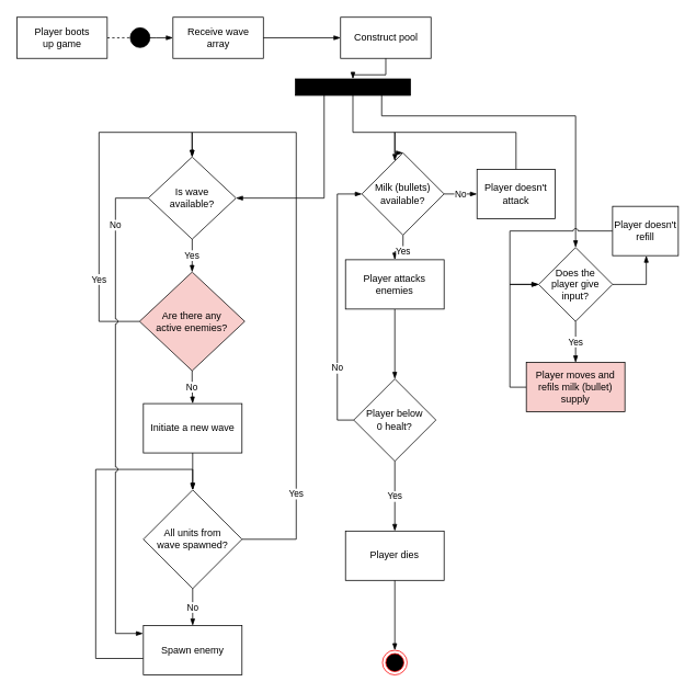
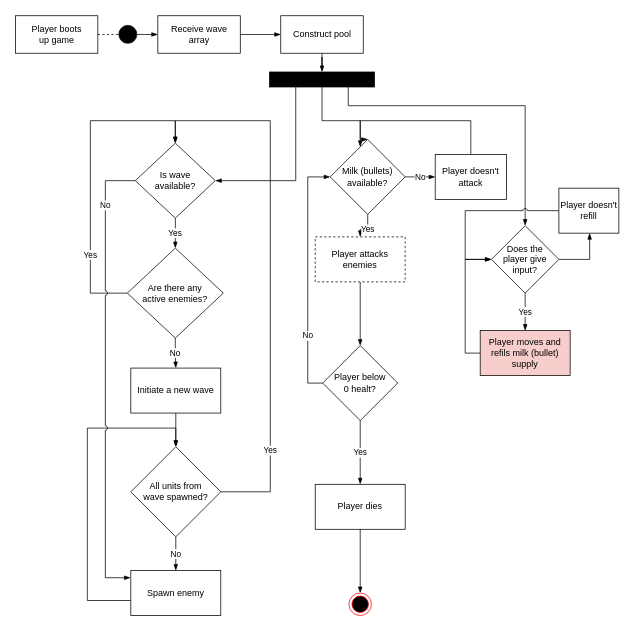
  <mxCell id="0" />
  <mxCell id="1" parent="0" />
  <mxCell id="2" style="edgeStyle=orthogonalEdgeStyle;rounded=0;orthogonalLoop=1;jettySize=auto;html=1;endArrow=oval;endFill=1;dashed=1;strokeWidth=1;endSize=24;exitX=1;exitY=0.5;exitDx=0;exitDy=0;" edge="1" parent="1" source="3"><mxGeometry relative="1" as="geometry"><mxPoint x="170" y="44.83" as="targetPoint" /><mxPoint x="70" y="44.83" as="sourcePoint" /><Array as="points"><mxPoint x="130" y="45.03" /></Array></mxGeometry></mxCell>
  <mxCell id="3" value="Player boots&lt;br&gt;up game" style="html=1;" vertex="1" parent="1"><mxGeometry x="20" y="20" width="110" height="50" as="geometry" /></mxCell>
  <mxCell id="4" value="Is wave&lt;br&gt;available?" style="rhombus;whiteSpace=wrap;html=1;" vertex="1" parent="1"><mxGeometry x="180" y="189.97" width="106.67" height="100" as="geometry" /></mxCell>
  <mxCell id="5" value="Yes" style="edgeStyle=orthogonalEdgeStyle;rounded=0;orthogonalLoop=1;jettySize=auto;html=1;entryX=0.5;entryY=0;entryDx=0;entryDy=0;strokeWidth=1;startArrow=none;startFill=0;endArrow=blockThin;endFill=1;endSize=6;jumpStyle=none;" edge="1" parent="1" source="6" target="4"><mxGeometry x="-0.529" relative="1" as="geometry"><Array as="points"><mxPoint x="120" y="390" /><mxPoint x="120" y="160" /><mxPoint x="233" y="160" /></Array><mxPoint as="offset" /></mxGeometry></mxCell>
- <mxCell id="6" value="Are there any&lt;br&gt;active enemies?" style="rhombus;whiteSpace=wrap;html=1;fillColor=#f8cecc;" vertex="1" parent="1"><mxGeometry x="169.34" y="329.97" width="128" height="120" as="geometry" /></mxCell>
+ <mxCell id="6" value="Are there any&lt;br&gt;active enemies?" style="rhombus;whiteSpace=wrap;html=1;" vertex="1" parent="1"><mxGeometry x="169.34" y="329.97" width="128" height="120" as="geometry" /></mxCell>
  <mxCell id="7" value="Yes" style="edgeStyle=orthogonalEdgeStyle;rounded=0;orthogonalLoop=1;jettySize=auto;html=1;strokeWidth=1;startArrow=none;startFill=0;endArrow=blockThin;endFill=1;endSize=6;" edge="1" parent="1" source="4" target="6"><mxGeometry relative="1" as="geometry" /></mxCell>
  <mxCell id="8" value="Initiate a new wave" style="whiteSpace=wrap;html=1;" vertex="1" parent="1"><mxGeometry x="173.995" y="489.97" width="120" height="60" as="geometry" /></mxCell>
  <mxCell id="9" value="No" style="edgeStyle=orthogonalEdgeStyle;rounded=0;orthogonalLoop=1;jettySize=auto;html=1;strokeWidth=1;startArrow=none;startFill=0;endArrow=blockThin;endFill=1;endSize=6;" edge="1" parent="1" source="6" target="8"><mxGeometry relative="1" as="geometry" /></mxCell>
  <mxCell id="10" value="Yes" style="edgeStyle=orthogonalEdgeStyle;rounded=0;orthogonalLoop=1;jettySize=auto;html=1;entryX=0.5;entryY=0;entryDx=0;entryDy=0;strokeWidth=1;startArrow=none;startFill=0;endArrow=blockThin;endFill=1;endSize=6;" edge="1" parent="1" source="11" target="4"><mxGeometry x="-0.663" relative="1" as="geometry"><Array as="points"><mxPoint x="360" y="655" /><mxPoint x="360" y="160" /><mxPoint x="233" y="160" /></Array><mxPoint as="offset" /></mxGeometry></mxCell>
  <mxCell id="11" value="All units from&lt;br&gt;wave spawned?" style="rhombus;whiteSpace=wrap;html=1;" vertex="1" parent="1"><mxGeometry x="174" y="595" width="120" height="120" as="geometry" /></mxCell>
  <mxCell id="12" value="" style="edgeStyle=orthogonalEdgeStyle;rounded=0;orthogonalLoop=1;jettySize=auto;html=1;strokeWidth=1;startArrow=none;startFill=0;endArrow=blockThin;endFill=1;endSize=6;" edge="1" parent="1" source="8" target="11"><mxGeometry relative="1" as="geometry" /></mxCell>
  <mxCell id="13" style="edgeStyle=orthogonalEdgeStyle;rounded=0;orthogonalLoop=1;jettySize=auto;html=1;entryX=0.5;entryY=0;entryDx=0;entryDy=0;strokeWidth=1;startArrow=none;startFill=0;endArrow=blockThin;endFill=1;endSize=6;jumpStyle=none;" edge="1" parent="1" source="14" target="11"><mxGeometry relative="1" as="geometry"><Array as="points"><mxPoint x="116" y="800" /><mxPoint x="116" y="570" /><mxPoint x="234" y="570" /></Array></mxGeometry></mxCell>
  <mxCell id="14" value="Spawn enemy" style="whiteSpace=wrap;html=1;" vertex="1" parent="1"><mxGeometry x="174" y="760" width="120" height="60" as="geometry" /></mxCell>
  <mxCell id="15" value="No" style="edgeStyle=orthogonalEdgeStyle;rounded=0;orthogonalLoop=1;jettySize=auto;html=1;strokeWidth=1;startArrow=none;startFill=0;endArrow=blockThin;endFill=1;endSize=6;entryX=-0.004;entryY=0.16;entryDx=0;entryDy=0;entryPerimeter=0;jumpStyle=arc;" edge="1" parent="1" source="4" target="14"><mxGeometry x="-0.758" relative="1" as="geometry"><mxPoint x="176" y="790" as="targetPoint" /><Array as="points"><mxPoint x="140" y="240" /><mxPoint x="140" y="770" /><mxPoint x="173" y="770" /></Array><mxPoint as="offset" /></mxGeometry></mxCell>
  <mxCell id="16" value="No" style="edgeStyle=orthogonalEdgeStyle;rounded=0;orthogonalLoop=1;jettySize=auto;html=1;strokeWidth=1;startArrow=none;startFill=0;endArrow=blockThin;endFill=1;endSize=6;" edge="1" parent="1" source="11" target="14"><mxGeometry relative="1" as="geometry" /></mxCell>
  <mxCell id="17" style="edgeStyle=orthogonalEdgeStyle;rounded=0;orthogonalLoop=1;jettySize=auto;html=1;strokeWidth=1;startArrow=blockThin;startFill=1;endArrow=none;endFill=0;endSize=6;" edge="1" parent="1" source="18"><mxGeometry relative="1" as="geometry"><mxPoint x="180" y="45" as="targetPoint" /></mxGeometry></mxCell>
  <mxCell id="18" value="Receive wave&lt;br&gt;array" style="html=1;" vertex="1" parent="1"><mxGeometry x="210" y="20" width="110" height="50" as="geometry" /></mxCell>
- <mxCell id="19" value="Construct pool" style="html=1;" vertex="1" parent="1"><mxGeometry x="414" y="20" width="110" height="50" as="geometry" /></mxCell>
+ <mxCell id="19" value="Construct pool" style="html=1;" vertex="1" parent="1"><mxGeometry x="374" y="20" width="110" height="50" as="geometry" /></mxCell>
  <mxCell id="20" value="" style="edgeStyle=orthogonalEdgeStyle;rounded=0;orthogonalLoop=1;jettySize=auto;html=1;strokeWidth=1;startArrow=none;startFill=0;endArrow=blockThin;endFill=1;endSize=6;" edge="1" parent="1" source="18" target="19"><mxGeometry relative="1" as="geometry" /></mxCell>
  <mxCell id="21" style="edgeStyle=orthogonalEdgeStyle;rounded=0;orthogonalLoop=1;jettySize=auto;html=1;exitX=0.25;exitY=1;exitDx=0;exitDy=0;entryX=1;entryY=0.5;entryDx=0;entryDy=0;strokeWidth=1;startArrow=none;startFill=0;endArrow=blockThin;endFill=1;endSize=6;" edge="1" parent="1" source="22" target="4"><mxGeometry relative="1" as="geometry" /></mxCell>
  <mxCell id="22" value="" style="whiteSpace=wrap;html=1;fillColor=#000000;" vertex="1" parent="1"><mxGeometry x="359" y="95.03" width="140" height="20" as="geometry" /></mxCell>
  <mxCell id="23" value="" style="edgeStyle=orthogonalEdgeStyle;rounded=0;orthogonalLoop=1;jettySize=auto;html=1;strokeWidth=1;startArrow=none;startFill=0;endArrow=blockThin;endFill=1;endSize=6;" edge="1" parent="1" source="19" target="22"><mxGeometry relative="1" as="geometry" /></mxCell>
  <mxCell id="24" value="Player below&lt;br&gt;0 healt?" style="rhombus;whiteSpace=wrap;html=1;" vertex="1" parent="1"><mxGeometry x="429.95" y="459.95" width="100.03" height="100.03" as="geometry" /></mxCell>
  <mxCell id="25" value="Player dies" style="whiteSpace=wrap;html=1;" vertex="1" parent="1"><mxGeometry x="419.965" y="644.995" width="120" height="60" as="geometry" /></mxCell>
  <mxCell id="26" value="Yes" style="edgeStyle=orthogonalEdgeStyle;rounded=0;orthogonalLoop=1;jettySize=auto;html=1;strokeWidth=1;startArrow=none;startFill=0;endArrow=blockThin;endFill=1;endSize=6;" edge="1" parent="1" source="24" target="25"><mxGeometry relative="1" as="geometry" /></mxCell>
  <mxCell id="27" value="" style="ellipse;html=1;shape=endState;fillColor=#000000;strokeColor=#ff0000;" vertex="1" parent="1"><mxGeometry x="464.96" y="790" width="30" height="30" as="geometry" /></mxCell>
  <mxCell id="28" style="edgeStyle=orthogonalEdgeStyle;rounded=0;orthogonalLoop=1;jettySize=auto;html=1;entryX=0.5;entryY=0;entryDx=0;entryDy=0;strokeWidth=1;startArrow=none;startFill=0;endArrow=blockThin;endFill=1;endSize=6;" edge="1" parent="1" source="25" target="27"><mxGeometry relative="1" as="geometry" /></mxCell>
  <mxCell id="29" style="edgeStyle=orthogonalEdgeStyle;rounded=0;orthogonalLoop=1;jettySize=auto;html=1;entryX=0.5;entryY=0;entryDx=0;entryDy=0;strokeWidth=1;startArrow=none;startFill=0;endArrow=blockThin;endFill=1;endSize=6;" edge="1" parent="1" source="30" target="24"><mxGeometry relative="1" as="geometry" /></mxCell>
- <mxCell id="30" value="Player attacks&lt;br&gt;enemies" style="whiteSpace=wrap;html=1;" vertex="1" parent="1"><mxGeometry x="419.96" y="314.97" width="120" height="60" as="geometry" /></mxCell>
+ <mxCell id="30" value="Player attacks&lt;br&gt;enemies" style="whiteSpace=wrap;html=1;dashed=1;" vertex="1" parent="1"><mxGeometry x="419.96" y="314.97" width="120" height="60" as="geometry" /></mxCell>
  <mxCell id="31" value="Does the&lt;br&gt;player give input?" style="rhombus;whiteSpace=wrap;html=1;fillColor=#FFFFFF;" vertex="1" parent="1"><mxGeometry x="655.01" y="300" width="89.97" height="89.97" as="geometry" /></mxCell>
  <mxCell id="32" style="edgeStyle=orthogonalEdgeStyle;rounded=0;orthogonalLoop=1;jettySize=auto;html=1;exitX=0.75;exitY=1;exitDx=0;exitDy=0;entryX=0.5;entryY=0;entryDx=0;entryDy=0;strokeWidth=1;startArrow=none;startFill=0;endArrow=blockThin;endFill=1;endSize=6;" edge="1" parent="1" source="22" target="31"><mxGeometry relative="1" as="geometry"><Array as="points"><mxPoint x="464" y="140" /><mxPoint x="700" y="140" /></Array></mxGeometry></mxCell>
  <mxCell id="33" style="edgeStyle=orthogonalEdgeStyle;rounded=0;orthogonalLoop=1;jettySize=auto;html=1;entryX=0;entryY=0.5;entryDx=0;entryDy=0;strokeWidth=1;startArrow=none;startFill=0;endArrow=blockThin;endFill=1;endSize=6;" edge="1" parent="1" source="34" target="31"><mxGeometry relative="1" as="geometry"><Array as="points"><mxPoint x="620" y="470" /><mxPoint x="620" y="345" /></Array></mxGeometry></mxCell>
  <mxCell id="34" value="Player moves and&lt;br&gt;refils milk (bullet)&lt;br&gt;supply" style="whiteSpace=wrap;html=1;fillColor=#f8cecc;" vertex="1" parent="1"><mxGeometry x="639.995" y="439.995" width="120" height="60" as="geometry" /></mxCell>
  <mxCell id="35" value="Yes" style="edgeStyle=orthogonalEdgeStyle;rounded=0;orthogonalLoop=1;jettySize=auto;html=1;entryX=0.5;entryY=0;entryDx=0;entryDy=0;strokeWidth=1;startArrow=none;startFill=0;endArrow=blockThin;endFill=1;endSize=6;" edge="1" parent="1" source="31" target="34"><mxGeometry relative="1" as="geometry" /></mxCell>
  <mxCell id="36" value="Yes" style="edgeStyle=orthogonalEdgeStyle;rounded=0;orthogonalLoop=1;jettySize=auto;html=1;entryX=0.5;entryY=0;entryDx=0;entryDy=0;strokeWidth=1;startArrow=none;startFill=0;endArrow=blockThin;endFill=1;endSize=6;" edge="1" parent="1" source="37" target="30"><mxGeometry relative="1" as="geometry" /></mxCell>
  <mxCell id="37" value="Milk (bullets)&lt;br&gt;available?" style="rhombus;whiteSpace=wrap;html=1;fillColor=#FFFFFF;" vertex="1" parent="1"><mxGeometry x="439.95" y="184.96" width="100" height="100" as="geometry" /></mxCell>
  <mxCell id="38" value="" style="edgeStyle=orthogonalEdgeStyle;rounded=0;orthogonalLoop=1;jettySize=auto;html=1;strokeWidth=1;startArrow=none;startFill=0;endArrow=blockThin;endFill=1;endSize=6;" edge="1" parent="1" source="22" target="37"><mxGeometry relative="1" as="geometry"><Array as="points"><mxPoint x="429" y="160" /><mxPoint x="480" y="160" /></Array></mxGeometry></mxCell>
  <mxCell id="39" value="No" style="edgeStyle=orthogonalEdgeStyle;rounded=0;orthogonalLoop=1;jettySize=auto;html=1;entryX=0;entryY=0.5;entryDx=0;entryDy=0;strokeWidth=1;startArrow=none;startFill=0;endArrow=blockThin;endFill=1;endSize=6;" edge="1" parent="1" source="24" target="37"><mxGeometry x="-0.492" relative="1" as="geometry"><Array as="points"><mxPoint x="410" y="510" /><mxPoint x="410" y="235" /></Array><mxPoint as="offset" /></mxGeometry></mxCell>
  <mxCell id="40" style="edgeStyle=orthogonalEdgeStyle;rounded=0;orthogonalLoop=1;jettySize=auto;html=1;entryX=0.5;entryY=0;entryDx=0;entryDy=0;strokeWidth=1;startArrow=none;startFill=0;endArrow=blockThin;endFill=1;endSize=6;" edge="1" parent="1" source="41" target="37"><mxGeometry relative="1" as="geometry"><Array as="points"><mxPoint x="628" y="160" /><mxPoint x="480" y="160" /></Array></mxGeometry></mxCell>
  <mxCell id="41" value="Player doesn't&lt;br&gt;attack" style="whiteSpace=wrap;html=1;fillColor=#FFFFFF;" vertex="1" parent="1"><mxGeometry x="580" y="204.96" width="95.02" height="60" as="geometry" /></mxCell>
  <mxCell id="42" value="No" style="edgeStyle=orthogonalEdgeStyle;rounded=0;orthogonalLoop=1;jettySize=auto;html=1;strokeWidth=1;startArrow=none;startFill=0;endArrow=blockThin;endFill=1;endSize=6;" edge="1" parent="1" source="37" target="41"><mxGeometry relative="1" as="geometry" /></mxCell>
  <mxCell id="43" style="edgeStyle=orthogonalEdgeStyle;rounded=0;orthogonalLoop=1;jettySize=auto;html=1;entryX=0;entryY=0.5;entryDx=0;entryDy=0;strokeWidth=1;startArrow=none;startFill=0;endArrow=blockThin;endFill=1;endSize=6;jumpStyle=arc;" edge="1" parent="1" source="44" target="31"><mxGeometry relative="1" as="geometry"><Array as="points"><mxPoint x="620" y="280" /><mxPoint x="620" y="345" /></Array></mxGeometry></mxCell>
  <mxCell id="44" value="Player doesn't refill" style="whiteSpace=wrap;html=1;fillColor=#FFFFFF;" vertex="1" parent="1"><mxGeometry x="744.98" y="250" width="80" height="60" as="geometry" /></mxCell>
  <mxCell id="45" value="" style="edgeStyle=orthogonalEdgeStyle;rounded=0;orthogonalLoop=1;jettySize=auto;html=1;strokeWidth=1;startArrow=none;startFill=0;endArrow=blockThin;endFill=1;endSize=6;" edge="1" parent="1" source="31" target="44"><mxGeometry relative="1" as="geometry"><Array as="points"><mxPoint x="786" y="345" /></Array></mxGeometry></mxCell>
